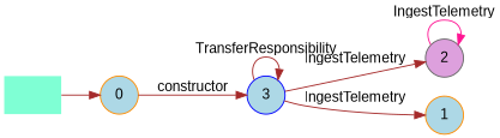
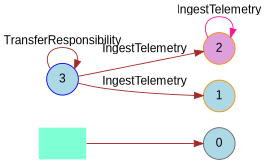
  digraph {
    fontname="Liberation Sans"
    rankdir=LR
    node [color=gray40 fillcolor=lightblue fontname="Liberation Sans" shape=circle style=filled]
    edge [color=brown fontname="Liberation Sans"]
    "" [fillcolor=aquamarine shape=plaintext]
-   n2 [color=darkorange label=0]
+   n2 [label=0]
    n3 [color=blue label=3]
-   n4 [fillcolor=plum label=2]
+   n4 [color=darkorange fillcolor=plum label=2]
    n5 [color=darkorange label=1]
    "" -> n2
-   n2 -> n3 [label=constructor]
    n3 -> n3 [label=TransferResponsibility]
    n3 -> n4 [label=IngestTelemetry]
    n3 -> n5 [label=IngestTelemetry]
    n4 -> n4 [color=deeppink label=IngestTelemetry]
  }
